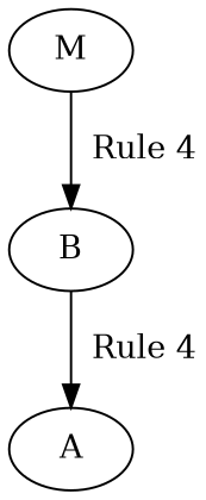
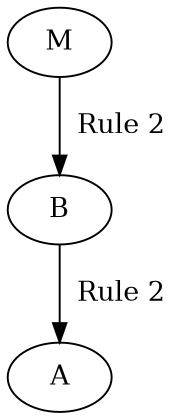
  digraph {
    M
    B
    A
-   M -> B [label="  Rule 4"]
-   B -> A [label="  Rule 4"]
+   M -> B [label="  Rule 2"]
+   B -> A [label="  Rule 2"]
  }
